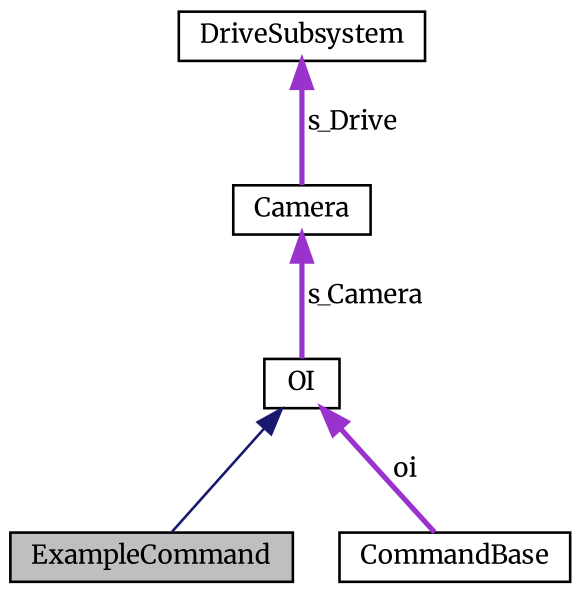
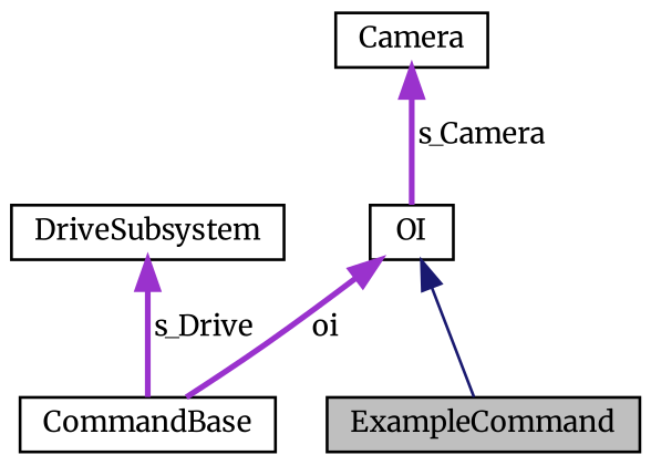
  digraph {
    fontname=Merriweather
    node [color=black fillcolor=white fontname=Merriweather fontsize=10 shape=record style=filled]
    edge [color=darkorchid3 dir=back fontname=Merriweather fontsize=10 labelfontname=Helvetica labelfontsize=10 style=bold]
    n1 [fillcolor=grey75 fontcolor=black height=0.2 label=ExampleCommand width=0.4]
    n2 [height=0.2 label=CommandBase width=0.4]
    n3 [height=0.2 label=Camera width=0.4]
    n4 [height=0.2 label=OI width=0.4]
    n5 [height=0.2 label=DriveSubsystem width=0.4]
    n3 -> n4 [label=" s_Camera"]
    n4 -> n1 [color=midnightblue style=solid]
    n4 -> n2 [label=" oi"]
-   n5 -> n3 [label=" s_Drive"]
+   n5 -> n2 [label=" s_Drive"]
  }
